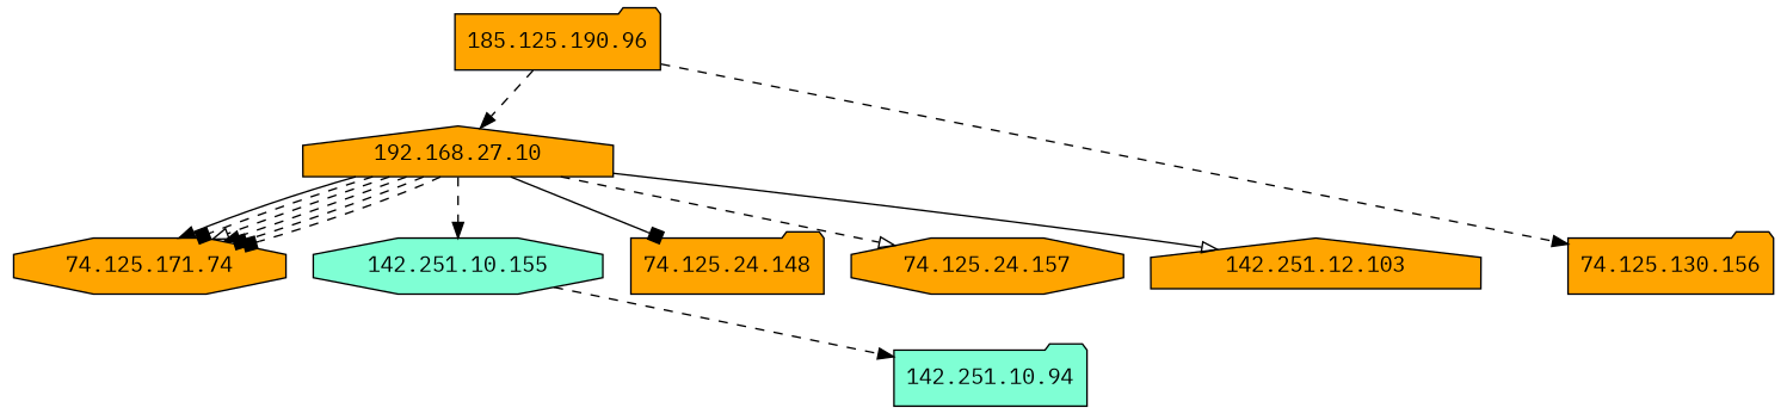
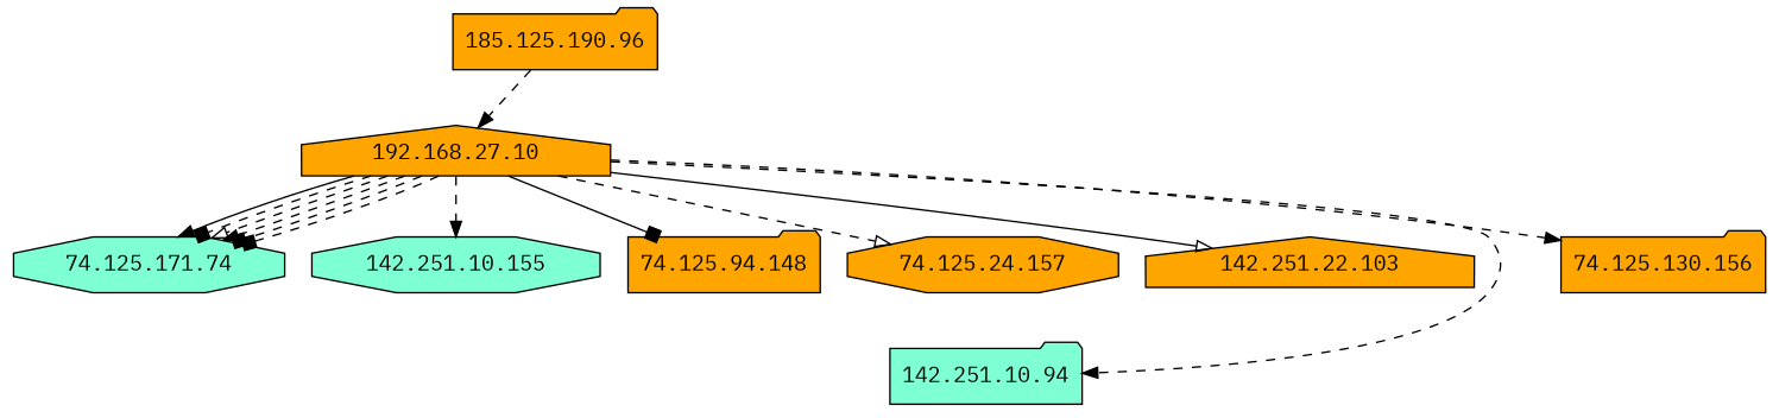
  digraph {
    fontname="IBM Plex Mono"
    node [activity_score=0.19 degree=2 fillcolor=orange fontname="IBM Plex Mono" in_degree=2 out_degree=0 shape=folder style=filled total_connections=2]
    edge [arrowhead=normal conn_state_other=0.00 conn_state_partial=0.00 conn_state_rejected_reset=0.00 conn_state_successful=1.00 conn_state_suspicious=0.00 dst_port_type=0.00 fontname="IBM Plex Mono" history_length=0.80 local_orig=1.00 local_resp=0.00 orig_bytes=0.55 orig_ip_bytes=0.57 orig_pkts=0.19 protocol_ICMP=0.00 protocol_TCP=1.00 protocol_UDP=0.00 protocol_UNKNOWN=0.00 resp_bytes=0.61 resp_ip_bytes=0.62 resp_pkts=0.18 service_DNS=0.00 service_FTP=0.00 service_HTTP=0.00 service_SSH=0.00 service_UNKNOWN=1.00 src_port_type=0.50 style=dashed timestamp_cos=-0.75 timestamp_sin=0.66]
    "192.168.27.10" [activity_score=1.00 degree=253 in_degree=0 out_degree=253 shape=house total_connections=253]
-   "74.125.171.74" [activity_score=0.93 degree=25 in_degree=25 shape=octagon total_connections=25]
+   "74.125.171.74" [activity_score=0.93 degree=25 fillcolor=aquamarine in_degree=25 shape=octagon total_connections=25]
    "142.251.10.155" [fillcolor=aquamarine shape=octagon]
-   "74.125.24.148" [activity_score=0.10 degree=1 in_degree=1 total_connections=1]
+   "74.125.24.148" [activity_score=0.10 degree=1 in_degree=1 total_connections=1 label="74.125.94.148"]
    "74.125.24.157" [activity_score=0.41 degree=5 in_degree=5 shape=octagon total_connections=5]
    "74.125.130.156" [activity_score=0.10 degree=1 in_degree=1 total_connections=1]
-   "142.251.12.103" [activity_score=0.47 degree=6 in_degree=6 shape=house total_connections=6]
+   "142.251.12.103" [activity_score=0.47 degree=6 in_degree=6 shape=house total_connections=6 label="142.251.22.103"]
    "142.251.10.94" [fillcolor=aquamarine]
    "185.125.190.96" [activity_score=0.27 degree=3 in_degree=3 total_connections=3]
    "192.168.27.10" -> "74.125.171.74" [orig_pkts=0.18 style=solid]
    "192.168.27.10" -> "74.125.171.74" [arrowhead=box orig_pkts=0.18]
    "192.168.27.10" -> "74.125.171.74" [arrowhead=onormal]
    "192.168.27.10" -> "74.125.171.74"
    "192.168.27.10" -> "74.125.171.74" [arrowhead=box]
    "192.168.27.10" -> "74.125.171.74" [arrowhead=box orig_ip_bytes=0.56 orig_pkts=0.17]
    "192.168.27.10" -> "142.251.10.155" [orig_bytes=0.58 orig_ip_bytes=0.59 orig_pkts=0.21 resp_bytes=0.55 resp_ip_bytes=0.57 resp_pkts=0.21 timestamp_cos=-0.74 timestamp_sin=0.67]
    "192.168.27.10" -> "74.125.24.148" [arrowhead=box orig_bytes=0.56 orig_ip_bytes=0.58 orig_pkts=0.22 resp_bytes=0.63 resp_ip_bytes=0.64 resp_pkts=0.22 style=solid timestamp_cos=-0.74 timestamp_sin=0.67]
    "192.168.27.10" -> "74.125.24.157" [arrowhead=onormal orig_bytes=0.56 orig_ip_bytes=0.58 orig_pkts=0.22 resp_bytes=0.63 resp_ip_bytes=0.64 resp_pkts=0.22 timestamp_cos=-0.74 timestamp_sin=0.67]
-   "185.125.190.96" -> "74.125.130.156" [orig_bytes=0.62 orig_ip_bytes=0.64 orig_pkts=0.24 resp_bytes=0.64 resp_ip_bytes=0.65 resp_pkts=0.24 src_port_type=1.00 timestamp_cos=-0.74 timestamp_sin=0.67]
+   "192.168.27.10" -> "74.125.130.156" [orig_bytes=0.62 orig_ip_bytes=0.64 orig_pkts=0.24 resp_bytes=0.64 resp_ip_bytes=0.65 resp_pkts=0.24 src_port_type=1.00 timestamp_cos=-0.74 timestamp_sin=0.67]
    "192.168.27.10" -> "142.251.12.103" [arrowhead=onormal orig_bytes=0.59 orig_ip_bytes=0.61 orig_pkts=0.22 resp_bytes=0.58 resp_ip_bytes=0.59 resp_pkts=0.22 style=solid timestamp_cos=-0.74 timestamp_sin=0.67]
-   "142.251.10.155" -> "142.251.10.94" [orig_bytes=0.58 orig_ip_bytes=0.59 orig_pkts=0.21 resp_bytes=0.55 resp_ip_bytes=0.57 resp_pkts=0.21 timestamp_cos=-0.74 timestamp_sin=0.67]
+   "192.168.27.10" -> "142.251.10.94" [orig_bytes=0.58 orig_ip_bytes=0.59 orig_pkts=0.21 resp_bytes=0.55 resp_ip_bytes=0.57 resp_pkts=0.21 timestamp_cos=-0.74 timestamp_sin=0.67]
    "185.125.190.96" -> "192.168.27.10" [orig_bytes=0.32 orig_ip_bytes=0.41 orig_pkts=0.13 resp_bytes=0.38 resp_ip_bytes=0.43 resp_pkts=0.13 service_HTTP=1.00 service_UNKNOWN=0.00]
  }
